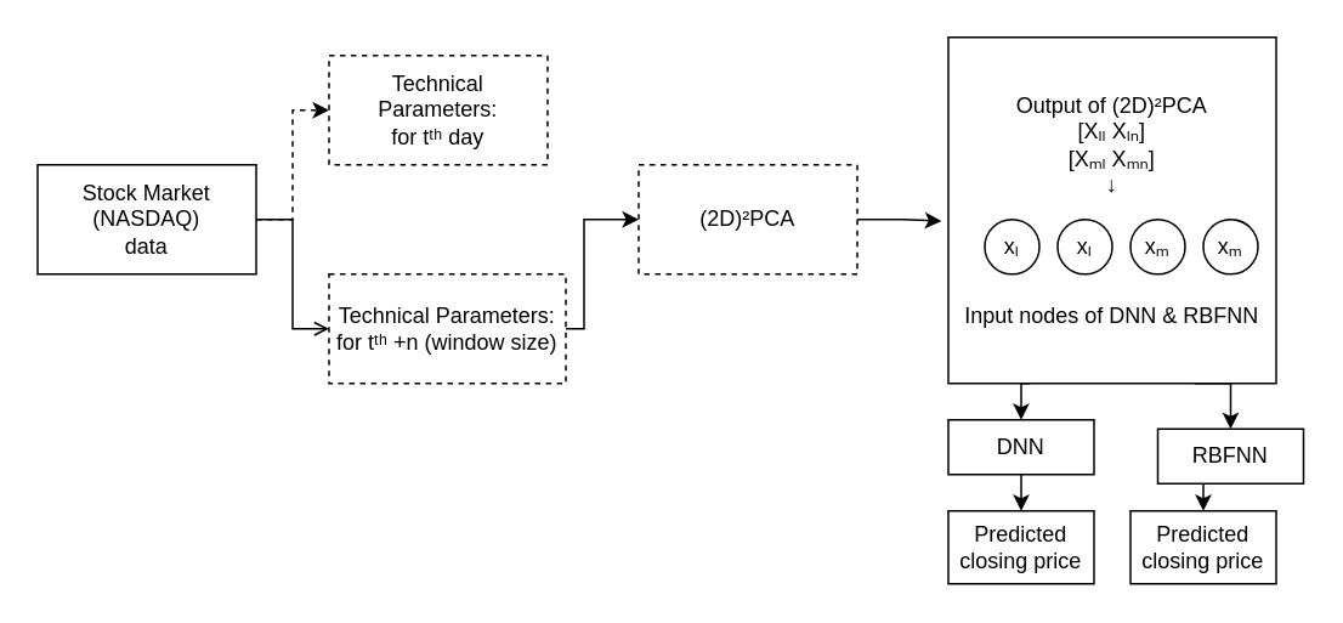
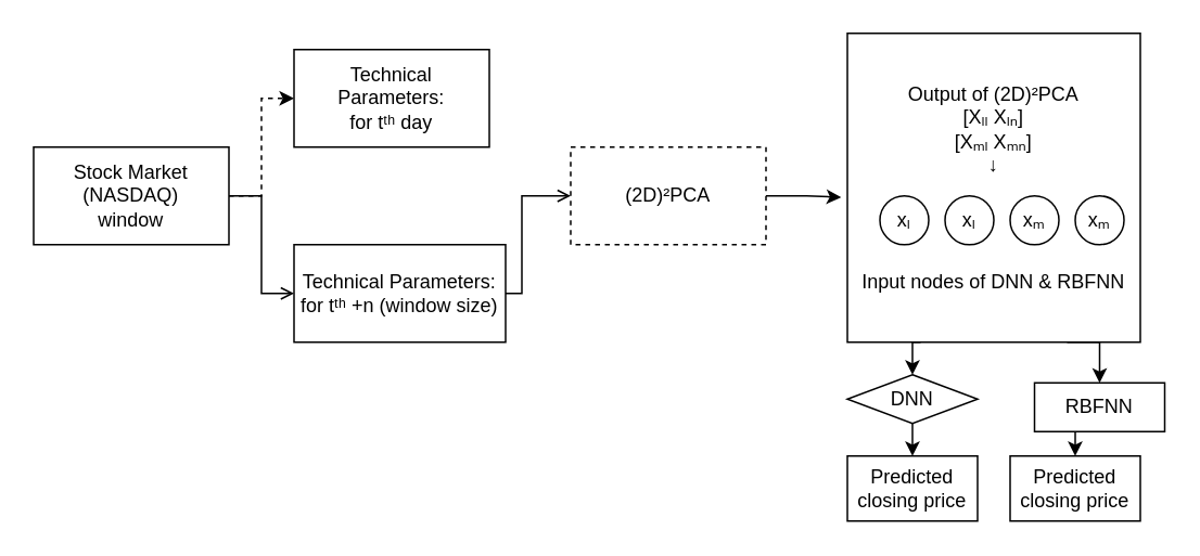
  <mxCell id="0" />
  <mxCell id="1" parent="0" />
  <mxCell id="2" style="edgeStyle=orthogonalEdgeStyle;rounded=0;orthogonalLoop=1;jettySize=auto;html=1;exitX=1;exitY=0.5;exitDx=0;exitDy=0;entryX=0;entryY=0.5;entryDx=0;entryDy=0;dashed=1;" edge="1" parent="1" source="4" target="5"><mxGeometry relative="1" as="geometry" /></mxCell>
  <mxCell id="3" style="edgeStyle=orthogonalEdgeStyle;rounded=0;orthogonalLoop=1;jettySize=auto;html=1;exitX=1;exitY=0.5;exitDx=0;exitDy=0;entryX=0;entryY=0.5;entryDx=0;entryDy=0;endArrow=open;" edge="1" parent="1" source="4" target="7"><mxGeometry relative="1" as="geometry" /></mxCell>
- <mxCell id="4" value="Stock Market&lt;br&gt;(NASDAQ)&lt;br&gt;data" style="rounded=0;whiteSpace=wrap;html=1;" vertex="1" parent="1"><mxGeometry x="20" y="90" width="120" height="60" as="geometry" /></mxCell>
- <mxCell id="5" value="Technical Parameters:&lt;br&gt;for tᵗʰ day&lt;br&gt;" style="rounded=0;whiteSpace=wrap;html=1;dashed=1;" vertex="1" parent="1"><mxGeometry x="180" y="30" width="120" height="60" as="geometry" /></mxCell>
- <mxCell id="6" style="edgeStyle=orthogonalEdgeStyle;rounded=0;orthogonalLoop=1;jettySize=auto;html=1;exitX=1;exitY=0.5;exitDx=0;exitDy=0;entryX=0;entryY=0.5;entryDx=0;entryDy=0;" edge="1" parent="1" source="7" target="9"><mxGeometry relative="1" as="geometry"><Array as="points"><mxPoint x="320" y="180" /><mxPoint x="320" y="120" /></Array></mxGeometry></mxCell>
- <mxCell id="7" value="Technical Parameters:&lt;br&gt;for tᵗʰ +n (window size)" style="rounded=0;whiteSpace=wrap;html=1;dashed=1;" vertex="1" parent="1"><mxGeometry x="180" y="150" width="130" height="60" as="geometry" /></mxCell>
+ <mxCell id="4" value="Stock Market&lt;br&gt;(NASDAQ)&lt;br&gt;window" style="rounded=0;whiteSpace=wrap;html=1;" vertex="1" parent="1"><mxGeometry x="20" y="90" width="120" height="60" as="geometry" /></mxCell>
+ <mxCell id="5" value="Technical Parameters:&lt;br&gt;for tᵗʰ day&lt;br&gt;" style="rounded=0;whiteSpace=wrap;html=1;" vertex="1" parent="1"><mxGeometry x="180" y="30" width="120" height="60" as="geometry" /></mxCell>
+ <mxCell id="6" style="edgeStyle=orthogonalEdgeStyle;rounded=0;orthogonalLoop=1;jettySize=auto;html=1;exitX=1;exitY=0.5;exitDx=0;exitDy=0;entryX=0;entryY=0.5;entryDx=0;entryDy=0;endArrow=open;" edge="1" parent="1" source="7" target="9"><mxGeometry relative="1" as="geometry"><Array as="points"><mxPoint x="320" y="180" /><mxPoint x="320" y="120" /></Array></mxGeometry></mxCell>
+ <mxCell id="7" value="Technical Parameters:&lt;br&gt;for tᵗʰ +n (window size)" style="rounded=0;whiteSpace=wrap;html=1;" vertex="1" parent="1"><mxGeometry x="180" y="150" width="130" height="60" as="geometry" /></mxCell>
  <mxCell id="8" style="edgeStyle=orthogonalEdgeStyle;rounded=0;orthogonalLoop=1;jettySize=auto;html=1;exitX=1;exitY=0.5;exitDx=0;exitDy=0;entryX=-0.021;entryY=0.531;entryDx=0;entryDy=0;entryPerimeter=0;" edge="1" parent="1" source="9" target="12"><mxGeometry relative="1" as="geometry" /></mxCell>
  <mxCell id="9" value="(2D)²PCA" style="rounded=0;whiteSpace=wrap;html=1;dashed=1;" vertex="1" parent="1"><mxGeometry x="350" y="90" width="120" height="60" as="geometry" /></mxCell>
  <mxCell id="10" style="edgeStyle=orthogonalEdgeStyle;rounded=0;orthogonalLoop=1;jettySize=auto;html=1;exitX=0.25;exitY=1;exitDx=0;exitDy=0;entryX=0.5;entryY=0;entryDx=0;entryDy=0;" edge="1" parent="1" source="12" target="18"><mxGeometry relative="1" as="geometry" /></mxCell>
  <mxCell id="11" style="edgeStyle=orthogonalEdgeStyle;rounded=0;orthogonalLoop=1;jettySize=auto;html=1;exitX=0.75;exitY=1;exitDx=0;exitDy=0;entryX=0.5;entryY=0;entryDx=0;entryDy=0;" edge="1" parent="1" source="12" target="20"><mxGeometry relative="1" as="geometry" /></mxCell>
  <mxCell id="12" value="Output of (2D)²PCA&lt;br&gt;[Xₗₗ Xₗₙ]&lt;br&gt;[Xₘₗ Xₘₙ]&lt;br&gt;↓&lt;br&gt;&amp;nbsp;&lt;br&gt;&lt;br&gt;&lt;br&gt;&lt;br&gt;Input nodes of DNN &amp;amp; RBFNN&lt;br&gt;" style="rounded=0;whiteSpace=wrap;html=1;" vertex="1" parent="1"><mxGeometry x="520" y="20" width="180" height="190" as="geometry" /></mxCell>
  <mxCell id="13" value="xₗ" style="ellipse;whiteSpace=wrap;html=1;" vertex="1" parent="1"><mxGeometry x="540" y="120" width="30" height="30" as="geometry" /></mxCell>
  <mxCell id="14" value="xₗ" style="ellipse;whiteSpace=wrap;html=1;" vertex="1" parent="1"><mxGeometry x="580" y="120" width="30" height="30" as="geometry" /></mxCell>
  <mxCell id="15" value="xₘ" style="ellipse;whiteSpace=wrap;html=1;" vertex="1" parent="1"><mxGeometry x="620" y="120" width="30" height="30" as="geometry" /></mxCell>
  <mxCell id="16" value="xₘ" style="ellipse;whiteSpace=wrap;html=1;" vertex="1" parent="1"><mxGeometry x="660" y="120" width="30" height="30" as="geometry" /></mxCell>
  <mxCell id="17" style="edgeStyle=orthogonalEdgeStyle;rounded=0;orthogonalLoop=1;jettySize=auto;html=1;exitX=0.5;exitY=1;exitDx=0;exitDy=0;entryX=0.5;entryY=0;entryDx=0;entryDy=0;" edge="1" parent="1" source="18" target="21"><mxGeometry relative="1" as="geometry" /></mxCell>
- <mxCell id="18" value="DNN" style="rounded=0;whiteSpace=wrap;html=1;" vertex="1" parent="1"><mxGeometry x="520" y="230" width="80" height="30" as="geometry" /></mxCell>
+ <mxCell id="18" value="DNN" style="rhombus;whiteSpace=wrap;html=1;" vertex="1" parent="1"><mxGeometry x="520" y="230" width="80" height="30" as="geometry" /></mxCell>
  <mxCell id="19" style="edgeStyle=orthogonalEdgeStyle;rounded=0;orthogonalLoop=1;jettySize=auto;html=1;exitX=0.5;exitY=1;exitDx=0;exitDy=0;entryX=0.5;entryY=0;entryDx=0;entryDy=0;" edge="1" parent="1" source="20" target="22"><mxGeometry relative="1" as="geometry" /></mxCell>
  <mxCell id="20" value="RBFNN" style="rounded=0;whiteSpace=wrap;html=1;" vertex="1" parent="1"><mxGeometry x="635" y="235" width="80" height="30" as="geometry" /></mxCell>
  <mxCell id="21" value="Predicted closing price" style="rounded=0;whiteSpace=wrap;html=1;" vertex="1" parent="1"><mxGeometry x="520" y="280" width="80" height="40" as="geometry" /></mxCell>
  <mxCell id="22" value="Predicted closing price" style="rounded=0;whiteSpace=wrap;html=1;" vertex="1" parent="1"><mxGeometry x="620" y="280" width="80" height="40" as="geometry" /></mxCell>
